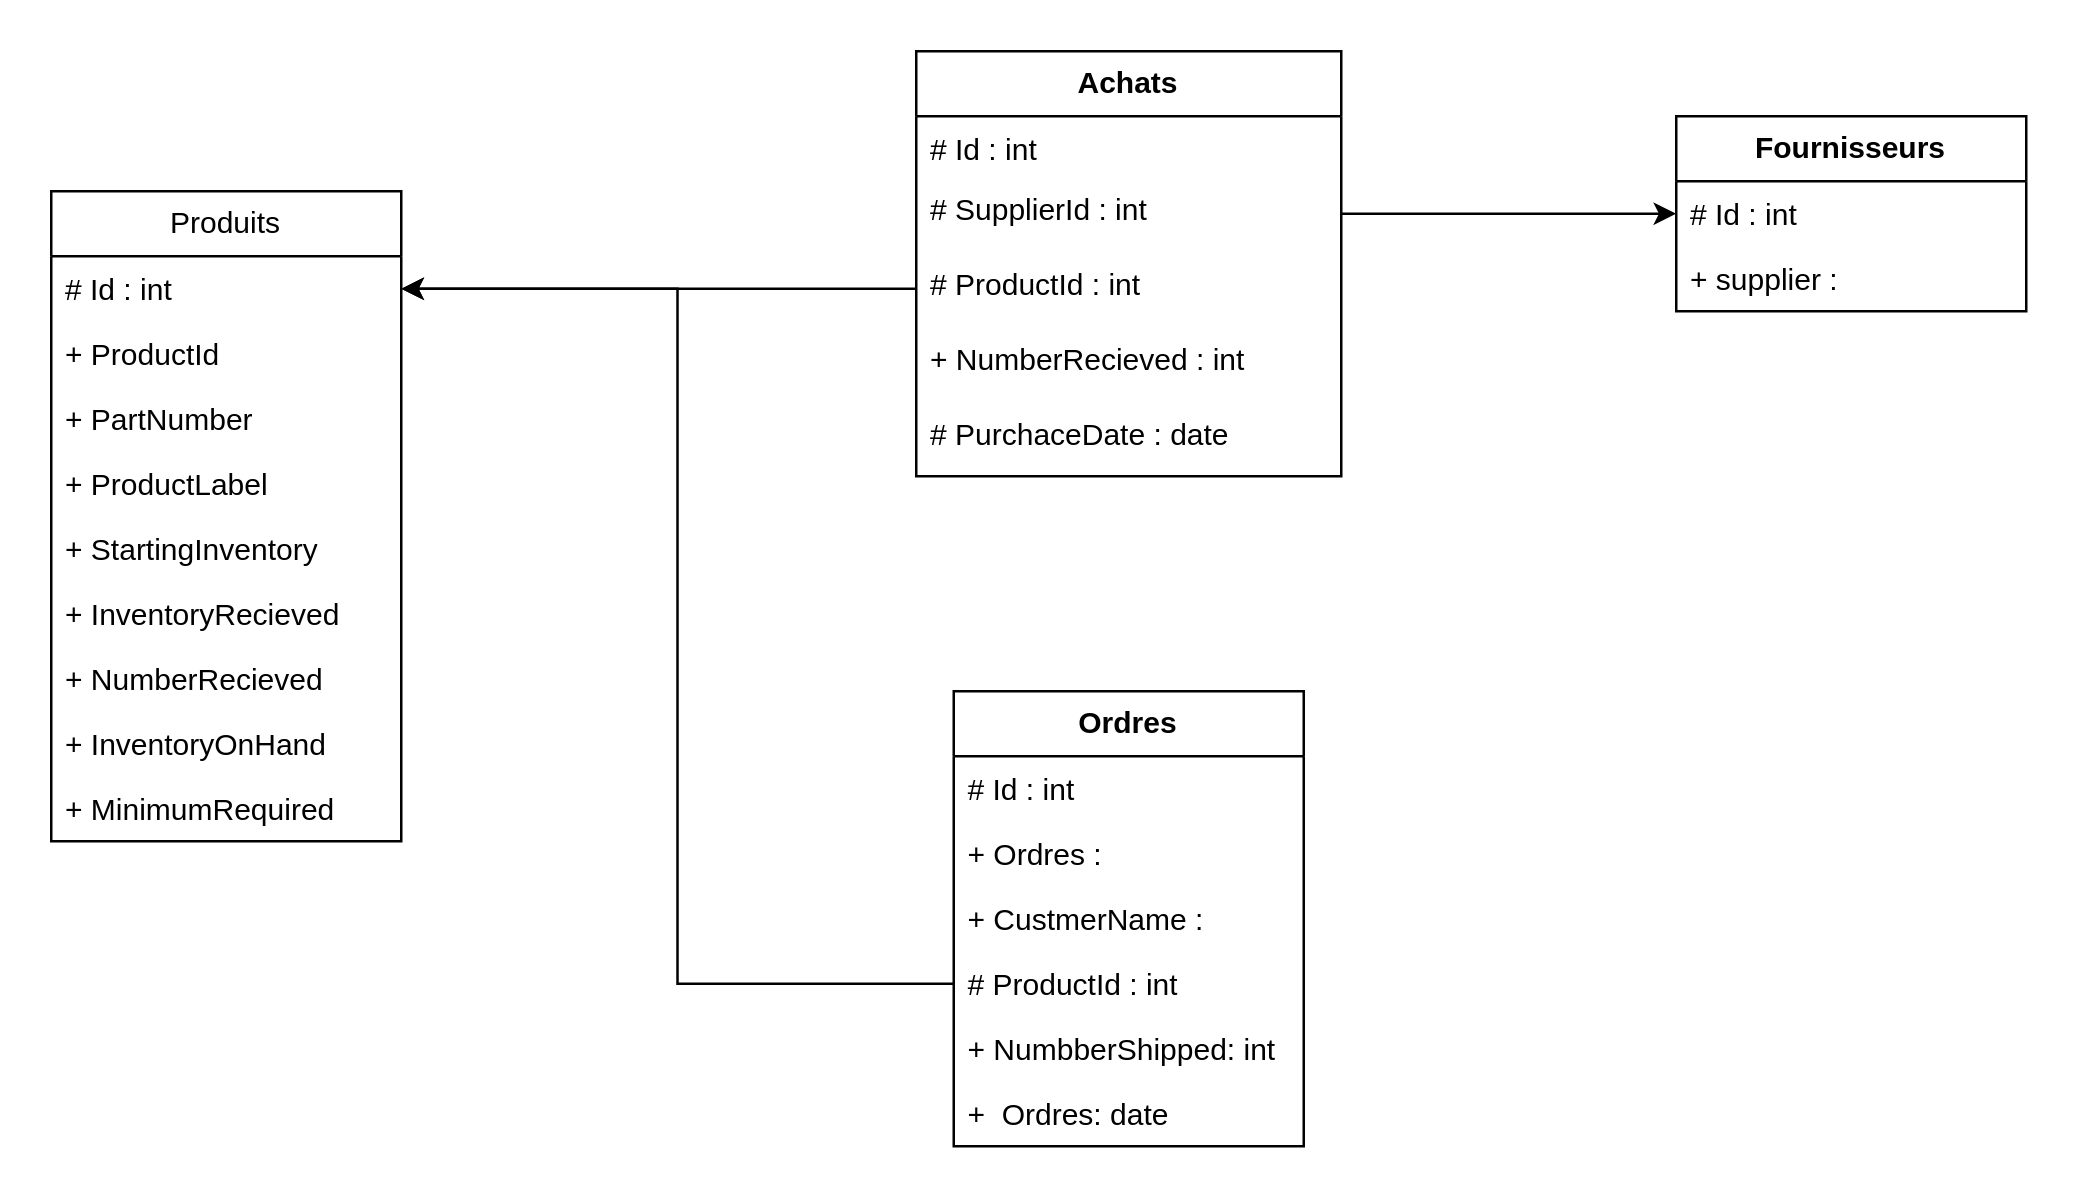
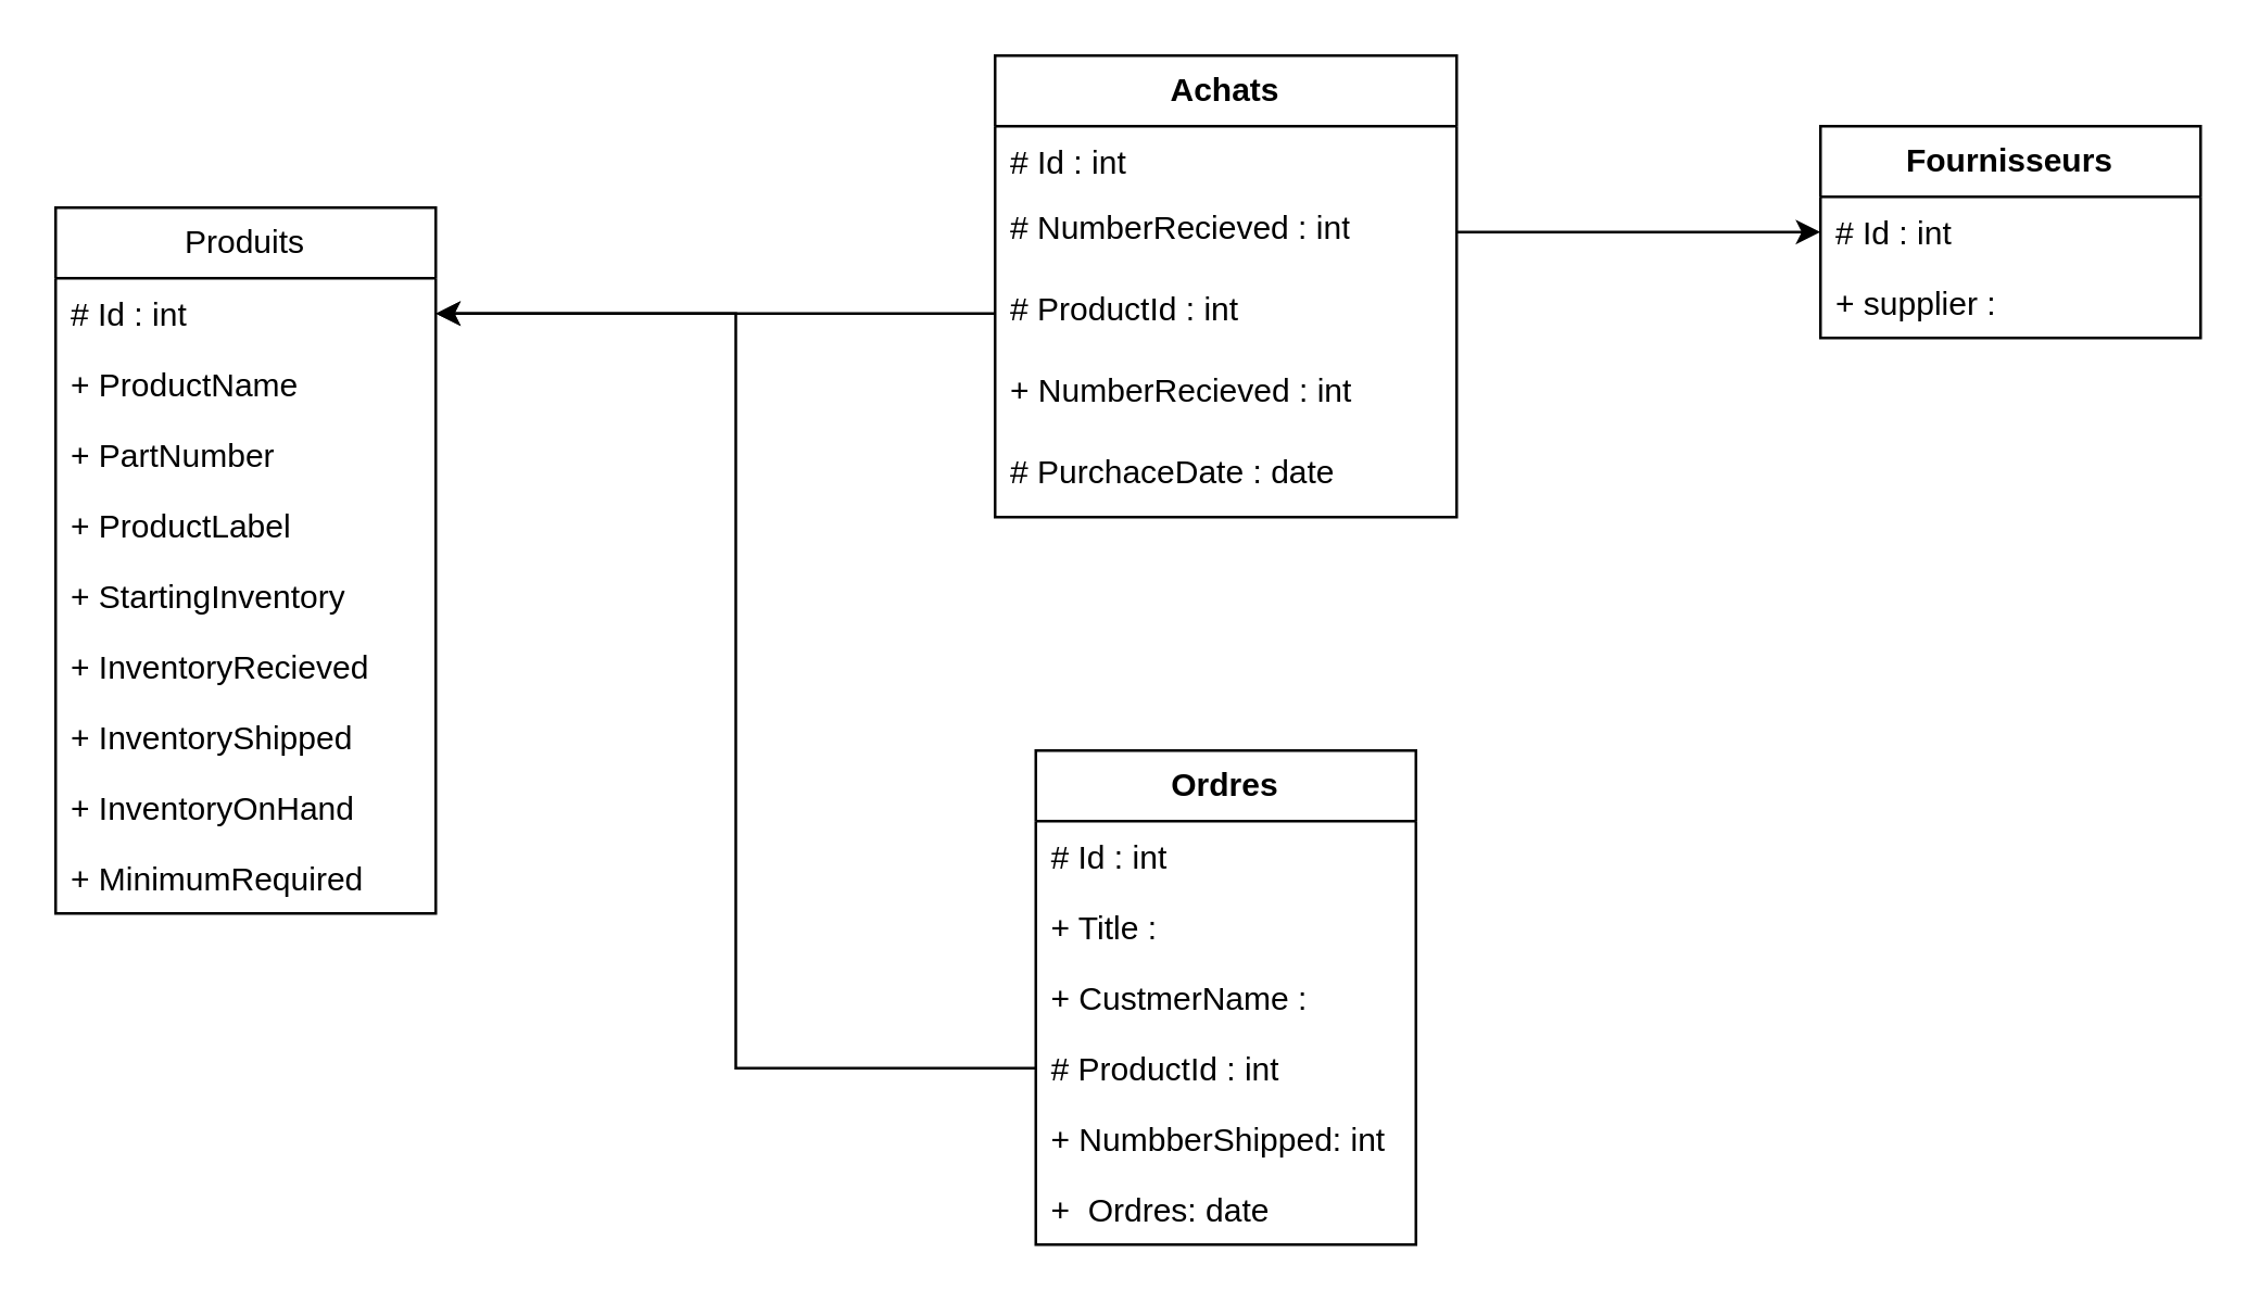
  <mxCell id="0" />
  <mxCell id="1" parent="0" />
  <mxCell id="2" value="&lt;b&gt;Achats&lt;/b&gt;" style="swimlane;fontStyle=0;childLayout=stackLayout;horizontal=1;startSize=26;fillColor=none;horizontalStack=0;resizeParent=1;resizeParentMax=0;resizeLast=0;collapsible=1;marginBottom=0;whiteSpace=wrap;html=1;" vertex="1" parent="1"><mxGeometry x="366" y="20" width="170" height="170" as="geometry" /></mxCell>
  <mxCell id="3" value="# Id : int" style="text;strokeColor=none;fillColor=none;align=left;verticalAlign=top;spacingLeft=4;spacingRight=4;overflow=hidden;rotatable=0;points=[[0,0.5],[1,0.5]];portConstraint=eastwest;whiteSpace=wrap;html=1;" vertex="1" parent="2"><mxGeometry y="26" width="170" height="24" as="geometry" /></mxCell>
- <mxCell id="4" value="&lt;div&gt;# SupplierId : int&lt;/div&gt;" style="text;strokeColor=none;fillColor=none;align=left;verticalAlign=top;spacingLeft=4;spacingRight=4;overflow=hidden;rotatable=0;points=[[0,0.5],[1,0.5]];portConstraint=eastwest;whiteSpace=wrap;html=1;" vertex="1" parent="2"><mxGeometry y="50" width="170" height="30" as="geometry" /></mxCell>
+ <mxCell id="4" value="&lt;div&gt;# NumberRecieved : int&lt;/div&gt;" style="text;strokeColor=none;fillColor=none;align=left;verticalAlign=top;spacingLeft=4;spacingRight=4;overflow=hidden;rotatable=0;points=[[0,0.5],[1,0.5]];portConstraint=eastwest;whiteSpace=wrap;html=1;" vertex="1" parent="2"><mxGeometry y="50" width="170" height="30" as="geometry" /></mxCell>
  <mxCell id="5" value="# ProductId : int" style="text;strokeColor=none;fillColor=none;align=left;verticalAlign=top;spacingLeft=4;spacingRight=4;overflow=hidden;rotatable=0;points=[[0,0.5],[1,0.5]];portConstraint=eastwest;whiteSpace=wrap;html=1;" vertex="1" parent="2"><mxGeometry y="80" width="170" height="30" as="geometry" /></mxCell>
  <mxCell id="6" value="+ NumberRecieved : int" style="text;strokeColor=none;fillColor=none;align=left;verticalAlign=top;spacingLeft=4;spacingRight=4;overflow=hidden;rotatable=0;points=[[0,0.5],[1,0.5]];portConstraint=eastwest;whiteSpace=wrap;html=1;" vertex="1" parent="2"><mxGeometry y="110" width="170" height="30" as="geometry" /></mxCell>
  <mxCell id="7" value="# PurchaceDate : date" style="text;strokeColor=none;fillColor=none;align=left;verticalAlign=top;spacingLeft=4;spacingRight=4;overflow=hidden;rotatable=0;points=[[0,0.5],[1,0.5]];portConstraint=eastwest;whiteSpace=wrap;html=1;" vertex="1" parent="2"><mxGeometry y="140" width="170" height="30" as="geometry" /></mxCell>
  <mxCell id="8" value="&lt;b&gt;Fournisseurs&lt;/b&gt;" style="swimlane;fontStyle=0;childLayout=stackLayout;horizontal=1;startSize=26;fillColor=none;horizontalStack=0;resizeParent=1;resizeParentMax=0;resizeLast=0;collapsible=1;marginBottom=0;whiteSpace=wrap;html=1;" vertex="1" parent="1"><mxGeometry x="670" y="46" width="140" height="78" as="geometry" /></mxCell>
  <mxCell id="9" value="# Id : int" style="text;strokeColor=none;fillColor=none;align=left;verticalAlign=top;spacingLeft=4;spacingRight=4;overflow=hidden;rotatable=0;points=[[0,0.5],[1,0.5]];portConstraint=eastwest;whiteSpace=wrap;html=1;" vertex="1" parent="8"><mxGeometry y="26" width="140" height="26" as="geometry" /></mxCell>
  <mxCell id="10" value="+ supplier : " style="text;strokeColor=none;fillColor=none;align=left;verticalAlign=top;spacingLeft=4;spacingRight=4;overflow=hidden;rotatable=0;points=[[0,0.5],[1,0.5]];portConstraint=eastwest;whiteSpace=wrap;html=1;" vertex="1" parent="8"><mxGeometry y="52" width="140" height="26" as="geometry" /></mxCell>
  <mxCell id="11" value="&lt;b&gt;Ordres&lt;/b&gt;" style="swimlane;fontStyle=0;childLayout=stackLayout;horizontal=1;startSize=26;fillColor=none;horizontalStack=0;resizeParent=1;resizeParentMax=0;resizeLast=0;collapsible=1;marginBottom=0;whiteSpace=wrap;html=1;" vertex="1" parent="1"><mxGeometry x="381" y="276" width="140" height="182" as="geometry" /></mxCell>
  <mxCell id="12" value="# Id : int" style="text;strokeColor=none;fillColor=none;align=left;verticalAlign=top;spacingLeft=4;spacingRight=4;overflow=hidden;rotatable=0;points=[[0,0.5],[1,0.5]];portConstraint=eastwest;whiteSpace=wrap;html=1;" vertex="1" parent="11"><mxGeometry y="26" width="140" height="26" as="geometry" /></mxCell>
- <mxCell id="13" value="+ Ordres : " style="text;strokeColor=none;fillColor=none;align=left;verticalAlign=top;spacingLeft=4;spacingRight=4;overflow=hidden;rotatable=0;points=[[0,0.5],[1,0.5]];portConstraint=eastwest;whiteSpace=wrap;html=1;" vertex="1" parent="11"><mxGeometry y="52" width="140" height="26" as="geometry" /></mxCell>
+ <mxCell id="13" value="+ Title : " style="text;strokeColor=none;fillColor=none;align=left;verticalAlign=top;spacingLeft=4;spacingRight=4;overflow=hidden;rotatable=0;points=[[0,0.5],[1,0.5]];portConstraint=eastwest;whiteSpace=wrap;html=1;" vertex="1" parent="11"><mxGeometry y="52" width="140" height="26" as="geometry" /></mxCell>
  <mxCell id="14" value="+ CustmerName : " style="text;strokeColor=none;fillColor=none;align=left;verticalAlign=top;spacingLeft=4;spacingRight=4;overflow=hidden;rotatable=0;points=[[0,0.5],[1,0.5]];portConstraint=eastwest;whiteSpace=wrap;html=1;" vertex="1" parent="11"><mxGeometry y="78" width="140" height="26" as="geometry" /></mxCell>
  <mxCell id="15" value="# ProductId : int" style="text;strokeColor=none;fillColor=none;align=left;verticalAlign=top;spacingLeft=4;spacingRight=4;overflow=hidden;rotatable=0;points=[[0,0.5],[1,0.5]];portConstraint=eastwest;whiteSpace=wrap;html=1;" vertex="1" parent="11"><mxGeometry y="104" width="140" height="26" as="geometry" /></mxCell>
  <mxCell id="16" value="+ NumbberShipped: int" style="text;strokeColor=none;fillColor=none;align=left;verticalAlign=top;spacingLeft=4;spacingRight=4;overflow=hidden;rotatable=0;points=[[0,0.5],[1,0.5]];portConstraint=eastwest;whiteSpace=wrap;html=1;" vertex="1" parent="11"><mxGeometry y="130" width="140" height="26" as="geometry" /></mxCell>
  <mxCell id="17" value="+&amp;nbsp; Ordres: date" style="text;strokeColor=none;fillColor=none;align=left;verticalAlign=top;spacingLeft=4;spacingRight=4;overflow=hidden;rotatable=0;points=[[0,0.5],[1,0.5]];portConstraint=eastwest;whiteSpace=wrap;html=1;" vertex="1" parent="11"><mxGeometry y="156" width="140" height="26" as="geometry" /></mxCell>
  <mxCell id="18" value="Produits" style="swimlane;fontStyle=0;childLayout=stackLayout;horizontal=1;startSize=26;fillColor=none;horizontalStack=0;resizeParent=1;resizeParentMax=0;resizeLast=0;collapsible=1;marginBottom=0;whiteSpace=wrap;html=1;" vertex="1" parent="1"><mxGeometry y="76" width="140" height="260" as="geometry" x="20" /></mxCell>
  <mxCell id="19" value="# Id : int" style="text;strokeColor=none;fillColor=none;align=left;verticalAlign=top;spacingLeft=4;spacingRight=4;overflow=hidden;rotatable=0;points=[[0,0.5],[1,0.5]];portConstraint=eastwest;whiteSpace=wrap;html=1;" vertex="1" parent="18"><mxGeometry y="26" width="140" height="26" as="geometry" /></mxCell>
- <mxCell id="20" value="+ ProductId" style="text;strokeColor=none;fillColor=none;align=left;verticalAlign=top;spacingLeft=4;spacingRight=4;overflow=hidden;rotatable=0;points=[[0,0.5],[1,0.5]];portConstraint=eastwest;whiteSpace=wrap;html=1;" vertex="1" parent="18"><mxGeometry y="52" width="140" height="26" as="geometry" /></mxCell>
+ <mxCell id="20" value="+ ProductName" style="text;strokeColor=none;fillColor=none;align=left;verticalAlign=top;spacingLeft=4;spacingRight=4;overflow=hidden;rotatable=0;points=[[0,0.5],[1,0.5]];portConstraint=eastwest;whiteSpace=wrap;html=1;" vertex="1" parent="18"><mxGeometry y="52" width="140" height="26" as="geometry" /></mxCell>
  <mxCell id="21" value="+ PartNumber" style="text;strokeColor=none;fillColor=none;align=left;verticalAlign=top;spacingLeft=4;spacingRight=4;overflow=hidden;rotatable=0;points=[[0,0.5],[1,0.5]];portConstraint=eastwest;whiteSpace=wrap;html=1;" vertex="1" parent="18"><mxGeometry y="78" width="140" height="26" as="geometry" /></mxCell>
  <mxCell id="22" value="+ ProductLabel" style="text;strokeColor=none;fillColor=none;align=left;verticalAlign=top;spacingLeft=4;spacingRight=4;overflow=hidden;rotatable=0;points=[[0,0.5],[1,0.5]];portConstraint=eastwest;whiteSpace=wrap;html=1;" vertex="1" parent="18"><mxGeometry y="104" width="140" height="26" as="geometry" /></mxCell>
  <mxCell id="23" value="+ StartingInventory" style="text;strokeColor=none;fillColor=none;align=left;verticalAlign=top;spacingLeft=4;spacingRight=4;overflow=hidden;rotatable=0;points=[[0,0.5],[1,0.5]];portConstraint=eastwest;whiteSpace=wrap;html=1;" vertex="1" parent="18"><mxGeometry y="130" width="140" height="26" as="geometry" /></mxCell>
  <mxCell id="24" value="+ InventoryRecieved" style="text;strokeColor=none;fillColor=none;align=left;verticalAlign=top;spacingLeft=4;spacingRight=4;overflow=hidden;rotatable=0;points=[[0,0.5],[1,0.5]];portConstraint=eastwest;whiteSpace=wrap;html=1;" vertex="1" parent="18"><mxGeometry y="156" width="140" height="26" as="geometry" /></mxCell>
- <mxCell id="25" value="+ NumberRecieved" style="text;strokeColor=none;fillColor=none;align=left;verticalAlign=top;spacingLeft=4;spacingRight=4;overflow=hidden;rotatable=0;points=[[0,0.5],[1,0.5]];portConstraint=eastwest;whiteSpace=wrap;html=1;" vertex="1" parent="18"><mxGeometry y="182" width="140" height="26" as="geometry" /></mxCell>
+ <mxCell id="25" value="+ InventoryShipped" style="text;strokeColor=none;fillColor=none;align=left;verticalAlign=top;spacingLeft=4;spacingRight=4;overflow=hidden;rotatable=0;points=[[0,0.5],[1,0.5]];portConstraint=eastwest;whiteSpace=wrap;html=1;" vertex="1" parent="18"><mxGeometry y="182" width="140" height="26" as="geometry" /></mxCell>
  <mxCell id="26" value="+ InventoryOnHand" style="text;strokeColor=none;fillColor=none;align=left;verticalAlign=top;spacingLeft=4;spacingRight=4;overflow=hidden;rotatable=0;points=[[0,0.5],[1,0.5]];portConstraint=eastwest;whiteSpace=wrap;html=1;" vertex="1" parent="18"><mxGeometry y="208" width="140" height="26" as="geometry" /></mxCell>
  <mxCell id="27" value="+ MinimumRequired" style="text;strokeColor=none;fillColor=none;align=left;verticalAlign=top;spacingLeft=4;spacingRight=4;overflow=hidden;rotatable=0;points=[[0,0.5],[1,0.5]];portConstraint=eastwest;whiteSpace=wrap;html=1;" vertex="1" parent="18"><mxGeometry y="234" width="140" height="26" as="geometry" /></mxCell>
  <mxCell id="28" style="edgeStyle=orthogonalEdgeStyle;rounded=0;orthogonalLoop=1;jettySize=auto;html=1;entryX=1;entryY=0.5;entryDx=0;entryDy=0;" edge="1" parent="1" source="5" target="19"><mxGeometry relative="1" as="geometry" /></mxCell>
  <mxCell id="29" style="edgeStyle=orthogonalEdgeStyle;rounded=0;orthogonalLoop=1;jettySize=auto;html=1;exitX=0;exitY=0.5;exitDx=0;exitDy=0;" edge="1" parent="1" source="15" target="19"><mxGeometry relative="1" as="geometry" /></mxCell>
  <mxCell id="30" style="edgeStyle=orthogonalEdgeStyle;rounded=0;orthogonalLoop=1;jettySize=auto;html=1;" edge="1" parent="1" source="4" target="9"><mxGeometry relative="1" as="geometry" /></mxCell>
